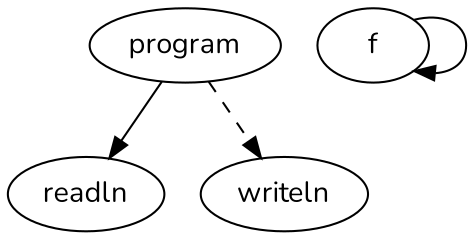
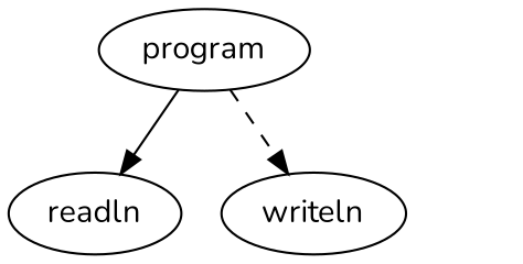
  digraph {
    fontname=Nunito
    node [fontname=Nunito]
    edge [fontname=Nunito]
    program
    readln
    writeln
-   f
    program -> readln
    program -> writeln [style=dashed]
-   f -> f
  }
